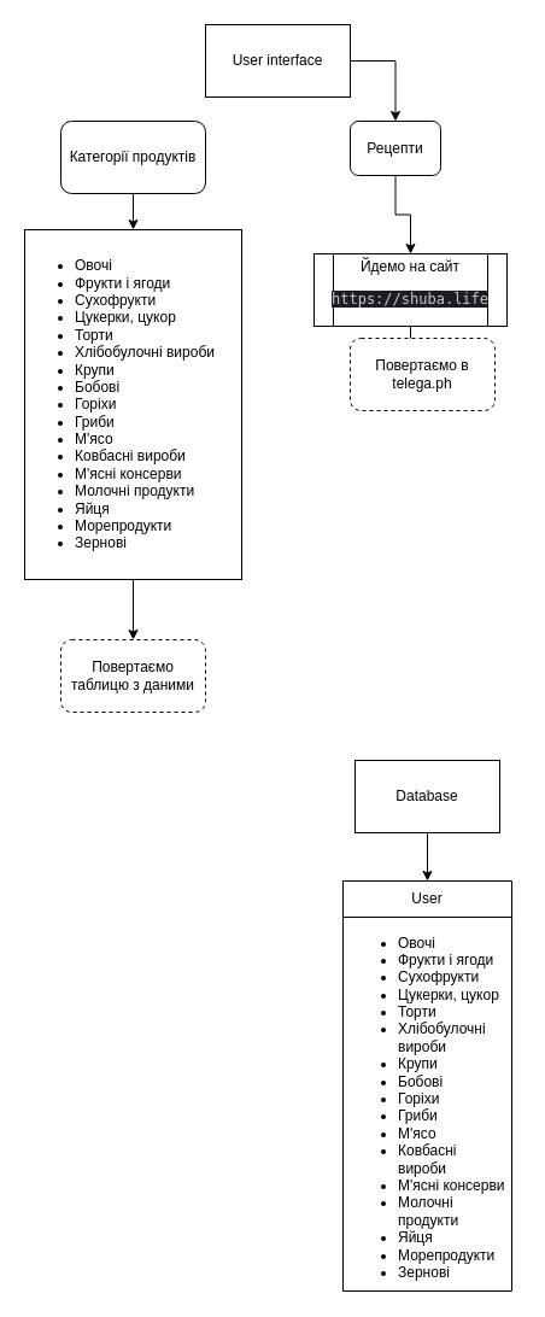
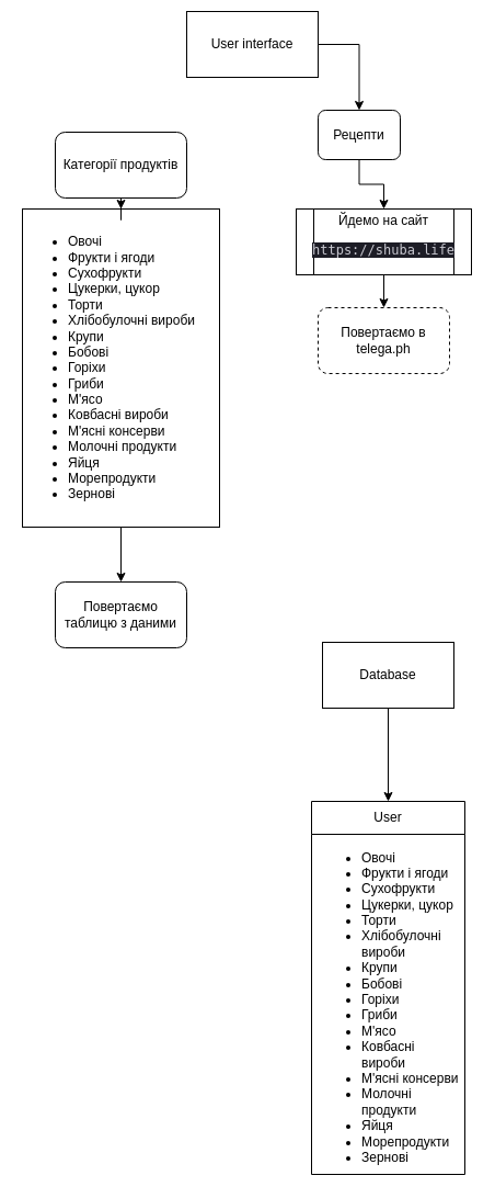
  <mxCell id="0" />
  <mxCell id="1" parent="0" />
  <mxCell id="2" style="edgeStyle=orthogonalEdgeStyle;rounded=0;orthogonalLoop=1;jettySize=auto;html=1;exitX=1;exitY=0.5;exitDx=0;exitDy=0;entryX=0.5;entryY=0;entryDx=0;entryDy=0;" edge="1" parent="1" source="3" target="7"><mxGeometry relative="1" as="geometry" /></mxCell>
- <mxCell id="3" value="User interface" style="rounded=0;whiteSpace=wrap;html=1;" vertex="1" parent="1"><mxGeometry x="170" y="20" width="120" height="60" as="geometry" /></mxCell>
+ <mxCell id="3" value="User interface" style="rounded=0;whiteSpace=wrap;html=1;" vertex="1" parent="1"><mxGeometry x="170" y="10" width="120" height="60" as="geometry" /></mxCell>
  <mxCell id="4" style="edgeStyle=orthogonalEdgeStyle;rounded=0;orthogonalLoop=1;jettySize=auto;html=1;entryX=0.5;entryY=0;entryDx=0;entryDy=0;" edge="1" parent="1" source="5" target="9"><mxGeometry relative="1" as="geometry" /></mxCell>
- <mxCell id="5" value="Категорії продуктів" style="rounded=1;whiteSpace=wrap;html=1;" vertex="1" parent="1"><mxGeometry x="50" y="100" width="120" height="60" as="geometry" /></mxCell>
+ <mxCell id="5" value="Категорії продуктів" style="rounded=1;whiteSpace=wrap;html=1;" vertex="1" parent="1"><mxGeometry x="50" y="120" width="120" height="60" as="geometry" /></mxCell>
  <mxCell id="6" value="" style="edgeStyle=orthogonalEdgeStyle;rounded=0;orthogonalLoop=1;jettySize=auto;html=1;" edge="1" parent="1" source="7" target="11"><mxGeometry relative="1" as="geometry" /></mxCell>
  <mxCell id="7" value="Рецепти" style="rounded=1;whiteSpace=wrap;html=1;" vertex="1" parent="1"><mxGeometry x="290" y="100" width="75" height="45" as="geometry" /></mxCell>
  <mxCell id="8" value="" style="edgeStyle=orthogonalEdgeStyle;rounded=0;orthogonalLoop=1;jettySize=auto;html=1;" edge="1" parent="1" source="9" target="13"><mxGeometry relative="1" as="geometry" /></mxCell>
  <mxCell id="9" value="&lt;ul&gt;&lt;li&gt;Овочі&lt;/li&gt;&lt;li&gt;Фрукти і ягоди&lt;/li&gt;&lt;li&gt;Сухофрукти&lt;/li&gt;&lt;li&gt;Цукерки, цукор&lt;/li&gt;&lt;li&gt;Торти&lt;/li&gt;&lt;li&gt;Хлібобулочні вироби&lt;/li&gt;&lt;li&gt;Крупи&lt;/li&gt;&lt;li&gt;Бобові&lt;/li&gt;&lt;li&gt;Горіхи&lt;/li&gt;&lt;li&gt;Гриби&lt;/li&gt;&lt;li&gt;М'ясо&lt;/li&gt;&lt;li&gt;Ковбасні вироби&lt;/li&gt;&lt;li&gt;М'ясні консерви&lt;/li&gt;&lt;li&gt;Молочні продукти&lt;/li&gt;&lt;li&gt;Яйця&lt;/li&gt;&lt;li&gt;Морепродукти&lt;/li&gt;&lt;li&gt;Зернові&lt;/li&gt;&lt;/ul&gt;" style="text;strokeColor=default;fillColor=none;html=1;whiteSpace=wrap;verticalAlign=middle;overflow=hidden;" vertex="1" parent="1"><mxGeometry x="20" y="190" width="180" height="290" as="geometry" /></mxCell>
  <mxCell id="10" value="" style="edgeStyle=orthogonalEdgeStyle;rounded=0;orthogonalLoop=1;jettySize=auto;html=1;" edge="1" parent="1" source="11" target="12"><mxGeometry relative="1" as="geometry" /></mxCell>
- <mxCell id="11" value="Йдемо на сайт&lt;br&gt;&lt;pre style=&quot;background-color:#1d1d26;color:#c9c9d1;font-family:'JetBrains Mono',monospace;font-size:9,8pt;&quot;&gt;https://shuba.life&lt;/pre&gt;" style="shape=process;whiteSpace=wrap;html=1;backgroundOutline=1;" vertex="1" parent="1"><mxGeometry x="260" y="210" width="160" height="60" as="geometry" /></mxCell>
+ <mxCell id="11" value="Йдемо на сайт&lt;br&gt;&lt;pre style=&quot;background-color:#1d1d26;color:#c9c9d1;font-family:'JetBrains Mono',monospace;font-size:9,8pt;&quot;&gt;https://shuba.life&lt;/pre&gt;" style="shape=process;whiteSpace=wrap;html=1;backgroundOutline=1;" vertex="1" parent="1"><mxGeometry x="270" y="190" width="160" height="60" as="geometry" /></mxCell>
  <mxCell id="12" value="Повертаємо в telega.ph" style="rounded=1;whiteSpace=wrap;html=1;dashed=1;" vertex="1" parent="1"><mxGeometry x="290" y="280" width="120" height="60" as="geometry" /></mxCell>
- <mxCell id="13" value="Повертаємо таблицю з даними" style="rounded=1;whiteSpace=wrap;html=1;dashed=1;" vertex="1" parent="1"><mxGeometry x="50" y="530" width="120" height="60" as="geometry" /></mxCell>
+ <mxCell id="13" value="Повертаємо таблицю з даними" style="rounded=1;whiteSpace=wrap;html=1;" vertex="1" parent="1"><mxGeometry x="50" y="530" width="120" height="60" as="geometry" /></mxCell>
  <mxCell id="14" style="edgeStyle=orthogonalEdgeStyle;rounded=0;orthogonalLoop=1;jettySize=auto;html=1;exitX=0.5;exitY=1;exitDx=0;exitDy=0;entryX=0.5;entryY=0;entryDx=0;entryDy=0;" edge="1" parent="1" source="15" target="16"><mxGeometry relative="1" as="geometry" /></mxCell>
- <mxCell id="15" value="Database" style="rounded=0;whiteSpace=wrap;html=1;" vertex="1" parent="1"><mxGeometry x="294" y="630" width="120" height="60" as="geometry" /></mxCell>
+ <mxCell id="15" value="Database" style="rounded=0;whiteSpace=wrap;html=1;" vertex="1" parent="1"><mxGeometry x="294" y="585" width="120" height="60" as="geometry" /></mxCell>
  <mxCell id="16" value="User" style="swimlane;fontStyle=0;childLayout=stackLayout;horizontal=1;startSize=30;horizontalStack=0;resizeParent=1;resizeParentMax=0;resizeLast=0;collapsible=1;marginBottom=0;whiteSpace=wrap;html=1;" vertex="1" parent="1"><mxGeometry x="284" y="730" width="140" height="340" as="geometry" /></mxCell>
  <mxCell id="17" value="&lt;ul style=&quot;border-color: var(--border-color);&quot;&gt;&lt;li style=&quot;border-color: var(--border-color);&quot;&gt;Овочі&lt;/li&gt;&lt;li style=&quot;border-color: var(--border-color);&quot;&gt;Фрукти і ягоди&lt;/li&gt;&lt;li style=&quot;border-color: var(--border-color);&quot;&gt;Сухофрукти&lt;/li&gt;&lt;li style=&quot;border-color: var(--border-color);&quot;&gt;Цукерки, цукор&lt;/li&gt;&lt;li style=&quot;border-color: var(--border-color);&quot;&gt;Торти&lt;/li&gt;&lt;li style=&quot;border-color: var(--border-color);&quot;&gt;Хлібобулочні вироби&lt;/li&gt;&lt;li style=&quot;border-color: var(--border-color);&quot;&gt;Крупи&lt;/li&gt;&lt;li style=&quot;border-color: var(--border-color);&quot;&gt;Бобові&lt;/li&gt;&lt;li style=&quot;border-color: var(--border-color);&quot;&gt;Горіхи&lt;/li&gt;&lt;li style=&quot;border-color: var(--border-color);&quot;&gt;Гриби&lt;/li&gt;&lt;li style=&quot;border-color: var(--border-color);&quot;&gt;М'ясо&lt;/li&gt;&lt;li style=&quot;border-color: var(--border-color);&quot;&gt;Ковбасні вироби&lt;/li&gt;&lt;li style=&quot;border-color: var(--border-color);&quot;&gt;М'ясні консерви&lt;/li&gt;&lt;li style=&quot;border-color: var(--border-color);&quot;&gt;Молочні продукти&lt;/li&gt;&lt;li style=&quot;border-color: var(--border-color);&quot;&gt;Яйця&lt;/li&gt;&lt;li style=&quot;border-color: var(--border-color);&quot;&gt;Морепродукти&lt;/li&gt;&lt;li style=&quot;border-color: var(--border-color);&quot;&gt;Зернові&lt;/li&gt;&lt;/ul&gt;" style="text;strokeColor=none;fillColor=none;align=left;verticalAlign=middle;spacingLeft=4;spacingRight=4;overflow=hidden;points=[[0,0.5],[1,0.5]];portConstraint=eastwest;rotatable=0;whiteSpace=wrap;html=1;" vertex="1" parent="16"><mxGeometry y="30" width="140" height="310" as="geometry" /></mxCell>
